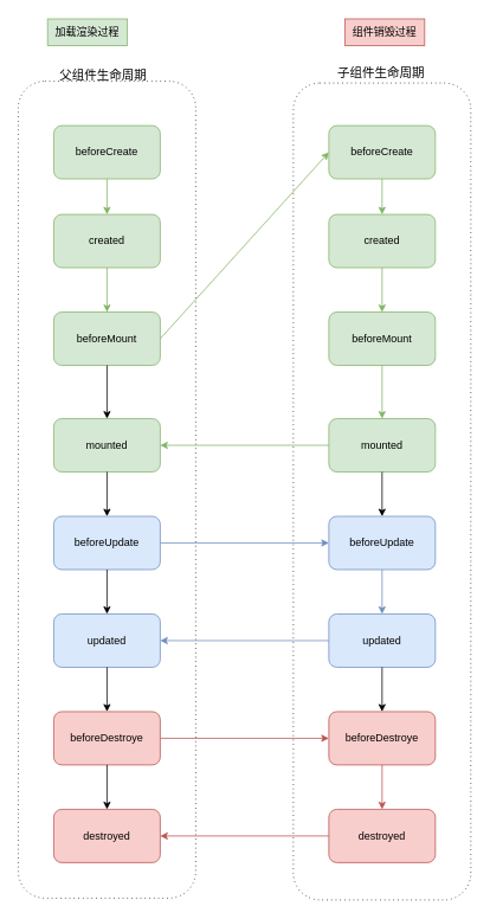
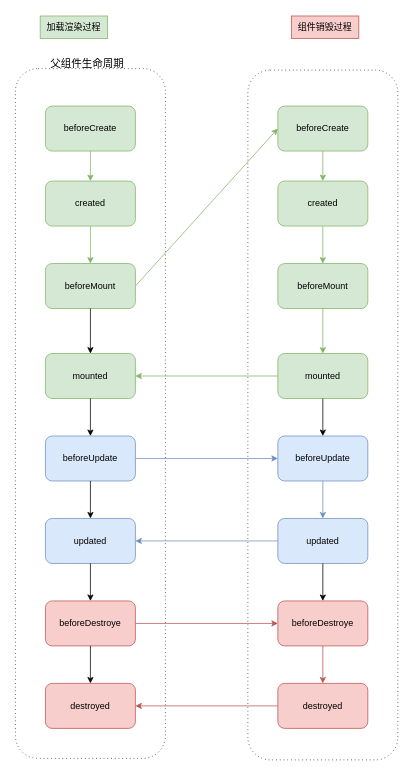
  <mxCell id="0" />
  <mxCell id="1" parent="0" />
  <mxCell id="2" value="" style="shape=ext;rounded=1;html=1;whiteSpace=wrap;dashed=1;dashPattern=1 4;" vertex="1" parent="1"><mxGeometry x="330" y="93" width="200" height="920" as="geometry" /></mxCell>
  <mxCell id="3" value="" style="shape=ext;rounded=1;html=1;whiteSpace=wrap;dashed=1;dashPattern=1 4;" vertex="1" parent="1"><mxGeometry x="20" y="91" width="200" height="920" as="geometry" /></mxCell>
  <mxCell id="4" value="" style="endArrow=classic;html=1;exitX=1;exitY=0.5;exitDx=0;exitDy=0;entryX=0;entryY=0.5;entryDx=0;entryDy=0;fillColor=#d5e8d4;strokeColor=#82b366;" edge="1" parent="1" source="11" target="24"><mxGeometry width="50" height="50" relative="1" as="geometry"><mxPoint x="60" y="1041" as="sourcePoint" /><mxPoint x="370" y="21" as="targetPoint" /></mxGeometry></mxCell>
  <mxCell id="5" style="edgeStyle=orthogonalEdgeStyle;rounded=0;orthogonalLoop=1;jettySize=auto;html=1;fillColor=#d5e8d4;strokeColor=#82b366;" edge="1" parent="1" source="29" target="13"><mxGeometry relative="1" as="geometry" /></mxCell>
  <mxCell id="6" style="edgeStyle=orthogonalEdgeStyle;rounded=0;orthogonalLoop=1;jettySize=auto;html=1;fillColor=#dae8fc;strokeColor=#6c8ebf;" edge="1" parent="1" source="15" target="31"><mxGeometry relative="1" as="geometry" /></mxCell>
  <mxCell id="7" style="edgeStyle=orthogonalEdgeStyle;rounded=0;orthogonalLoop=1;jettySize=auto;html=1;fillColor=#dae8fc;strokeColor=#6c8ebf;" edge="1" parent="1" source="33" target="17"><mxGeometry relative="1" as="geometry" /></mxCell>
  <mxCell id="8" value="beforeCreate" style="rounded=1;whiteSpace=wrap;html=1;fillColor=#d5e8d4;strokeColor=#82b366;" vertex="1" parent="1"><mxGeometry x="60" y="141" width="120" height="60" as="geometry" /></mxCell>
  <mxCell id="9" value="created" style="rounded=1;whiteSpace=wrap;html=1;fillColor=#d5e8d4;strokeColor=#82b366;" vertex="1" parent="1"><mxGeometry x="60" y="241" width="120" height="60" as="geometry" /></mxCell>
  <mxCell id="10" value="" style="edgeStyle=orthogonalEdgeStyle;rounded=0;orthogonalLoop=1;jettySize=auto;html=1;fillColor=#d5e8d4;strokeColor=#82b366;" edge="1" parent="1" source="8" target="9"><mxGeometry relative="1" as="geometry" /></mxCell>
  <mxCell id="11" value="beforeMount" style="rounded=1;whiteSpace=wrap;html=1;fillColor=#d5e8d4;strokeColor=#82b366;" vertex="1" parent="1"><mxGeometry x="60" y="351" width="120" height="60" as="geometry" /></mxCell>
  <mxCell id="12" value="" style="edgeStyle=orthogonalEdgeStyle;rounded=0;orthogonalLoop=1;jettySize=auto;html=1;fillColor=#d5e8d4;strokeColor=#82b366;" edge="1" parent="1" source="9" target="11"><mxGeometry relative="1" as="geometry" /></mxCell>
  <mxCell id="13" value="mounted" style="rounded=1;whiteSpace=wrap;html=1;fillColor=#d5e8d4;strokeColor=#82b366;" vertex="1" parent="1"><mxGeometry x="60" y="471" width="120" height="60" as="geometry" /></mxCell>
  <mxCell id="14" value="" style="edgeStyle=orthogonalEdgeStyle;rounded=0;orthogonalLoop=1;jettySize=auto;html=1;fillColor=#d5e8d4;strokeColor=#000000;" edge="1" parent="1" source="11" target="13"><mxGeometry relative="1" as="geometry" /></mxCell>
  <mxCell id="15" value="beforeUpdate" style="rounded=1;whiteSpace=wrap;html=1;fillColor=#dae8fc;strokeColor=#6c8ebf;" vertex="1" parent="1"><mxGeometry x="60" y="581" width="120" height="60" as="geometry" /></mxCell>
  <mxCell id="16" value="" style="edgeStyle=orthogonalEdgeStyle;rounded=0;orthogonalLoop=1;jettySize=auto;html=1;" edge="1" parent="1" source="13" target="15"><mxGeometry relative="1" as="geometry" /></mxCell>
  <mxCell id="17" value="updated" style="rounded=1;whiteSpace=wrap;html=1;fillColor=#dae8fc;strokeColor=#6c8ebf;" vertex="1" parent="1"><mxGeometry x="60" y="691" width="120" height="60" as="geometry" /></mxCell>
  <mxCell id="18" value="" style="edgeStyle=orthogonalEdgeStyle;rounded=0;orthogonalLoop=1;jettySize=auto;html=1;" edge="1" parent="1" source="15" target="17"><mxGeometry relative="1" as="geometry" /></mxCell>
  <mxCell id="19" style="edgeStyle=orthogonalEdgeStyle;rounded=0;orthogonalLoop=1;jettySize=auto;html=1;strokeColor=#b85450;fillColor=#f8cecc;" edge="1" parent="1" source="20" target="35"><mxGeometry relative="1" as="geometry" /></mxCell>
  <mxCell id="20" value="beforeDestroye" style="rounded=1;whiteSpace=wrap;html=1;fillColor=#f8cecc;strokeColor=#b85450;" vertex="1" parent="1"><mxGeometry x="60" y="801" width="120" height="60" as="geometry" /></mxCell>
  <mxCell id="21" value="" style="edgeStyle=orthogonalEdgeStyle;rounded=0;orthogonalLoop=1;jettySize=auto;html=1;" edge="1" parent="1" source="17" target="20"><mxGeometry relative="1" as="geometry" /></mxCell>
  <mxCell id="22" value="destroyed" style="rounded=1;whiteSpace=wrap;html=1;fillColor=#f8cecc;strokeColor=#b85450;" vertex="1" parent="1"><mxGeometry x="60" y="911" width="120" height="60" as="geometry" /></mxCell>
  <mxCell id="23" value="" style="edgeStyle=orthogonalEdgeStyle;rounded=0;orthogonalLoop=1;jettySize=auto;html=1;" edge="1" parent="1" source="20" target="22"><mxGeometry relative="1" as="geometry" /></mxCell>
  <mxCell id="24" value="beforeCreate" style="rounded=1;whiteSpace=wrap;html=1;fillColor=#d5e8d4;strokeColor=#82b366;" vertex="1" parent="1"><mxGeometry x="370" y="141" width="120" height="60" as="geometry" /></mxCell>
  <mxCell id="25" value="created" style="rounded=1;whiteSpace=wrap;html=1;fillColor=#d5e8d4;strokeColor=#82b366;" vertex="1" parent="1"><mxGeometry x="370" y="241" width="120" height="60" as="geometry" /></mxCell>
  <mxCell id="26" value="" style="edgeStyle=orthogonalEdgeStyle;rounded=0;orthogonalLoop=1;jettySize=auto;html=1;fillColor=#d5e8d4;strokeColor=#82b366;" edge="1" parent="1" source="24" target="25"><mxGeometry relative="1" as="geometry" /></mxCell>
  <mxCell id="27" value="beforeMount" style="rounded=1;whiteSpace=wrap;html=1;fillColor=#d5e8d4;strokeColor=#82b366;" vertex="1" parent="1"><mxGeometry x="370" y="351" width="120" height="60" as="geometry" /></mxCell>
  <mxCell id="28" value="" style="edgeStyle=orthogonalEdgeStyle;rounded=0;orthogonalLoop=1;jettySize=auto;html=1;fillColor=#d5e8d4;strokeColor=#82b366;" edge="1" parent="1" source="25" target="27"><mxGeometry relative="1" as="geometry" /></mxCell>
  <mxCell id="29" value="mounted" style="rounded=1;whiteSpace=wrap;html=1;fillColor=#d5e8d4;strokeColor=#82b366;" vertex="1" parent="1"><mxGeometry x="370" y="471" width="120" height="60" as="geometry" /></mxCell>
  <mxCell id="30" value="" style="edgeStyle=orthogonalEdgeStyle;rounded=0;orthogonalLoop=1;jettySize=auto;html=1;fillColor=#d5e8d4;strokeColor=#82b366;" edge="1" parent="1" source="27" target="29"><mxGeometry relative="1" as="geometry" /></mxCell>
  <mxCell id="31" value="beforeUpdate" style="rounded=1;whiteSpace=wrap;html=1;fillColor=#dae8fc;strokeColor=#6c8ebf;" vertex="1" parent="1"><mxGeometry x="370" y="581" width="120" height="60" as="geometry" /></mxCell>
  <mxCell id="32" value="" style="edgeStyle=orthogonalEdgeStyle;rounded=0;orthogonalLoop=1;jettySize=auto;html=1;" edge="1" parent="1" source="29" target="31"><mxGeometry relative="1" as="geometry" /></mxCell>
  <mxCell id="33" value="updated" style="rounded=1;whiteSpace=wrap;html=1;fillColor=#dae8fc;strokeColor=#6c8ebf;" vertex="1" parent="1"><mxGeometry x="370" y="691" width="120" height="60" as="geometry" /></mxCell>
  <mxCell id="34" value="" style="edgeStyle=orthogonalEdgeStyle;rounded=0;orthogonalLoop=1;jettySize=auto;html=1;fillColor=#dae8fc;strokeColor=#6c8ebf;" edge="1" parent="1" source="31" target="33"><mxGeometry relative="1" as="geometry" /></mxCell>
  <mxCell id="35" value="beforeDestroye" style="rounded=1;whiteSpace=wrap;html=1;fillColor=#f8cecc;strokeColor=#b85450;" vertex="1" parent="1"><mxGeometry x="370" y="801" width="120" height="60" as="geometry" /></mxCell>
  <mxCell id="36" value="" style="edgeStyle=orthogonalEdgeStyle;rounded=0;orthogonalLoop=1;jettySize=auto;html=1;" edge="1" parent="1" source="33" target="35"><mxGeometry relative="1" as="geometry" /></mxCell>
  <mxCell id="37" style="edgeStyle=orthogonalEdgeStyle;rounded=0;orthogonalLoop=1;jettySize=auto;html=1;strokeColor=#b85450;fillColor=#f8cecc;" edge="1" parent="1" source="38" target="22"><mxGeometry relative="1" as="geometry" /></mxCell>
  <mxCell id="38" value="destroyed" style="rounded=1;whiteSpace=wrap;html=1;fillColor=#f8cecc;strokeColor=#b85450;" vertex="1" parent="1"><mxGeometry x="370" y="911" width="120" height="60" as="geometry" /></mxCell>
  <mxCell id="39" value="" style="edgeStyle=orthogonalEdgeStyle;rounded=0;orthogonalLoop=1;jettySize=auto;html=1;fillColor=#f8cecc;strokeColor=#b85450;" edge="1" parent="1" source="35" target="38"><mxGeometry relative="1" as="geometry" /></mxCell>
  <mxCell id="40" value="&lt;font style=&quot;font-size: 14px&quot;&gt;父组件生命周期&lt;/font&gt;" style="text;html=1;resizable=0;points=[];autosize=1;align=left;verticalAlign=top;spacingTop=-4;" vertex="1" parent="1"><mxGeometry x="65" y="73" width="110" height="20" as="geometry" /></mxCell>
- <mxCell id="41" value="&lt;font style=&quot;font-size: 14px&quot;&gt;子组件生命周期&lt;/font&gt;" style="text;html=1;resizable=0;points=[];autosize=1;align=left;verticalAlign=top;spacingTop=-4;" vertex="1" parent="1"><mxGeometry x="378" y="71" width="110" height="20" as="geometry" /></mxCell>
  <mxCell id="42" value="" style="group" vertex="1" connectable="0" parent="1"><mxGeometry x="53" y="20.833" width="425" height="30" as="geometry" /></mxCell>
  <mxCell id="43" value="加载渲染过程" style="whiteSpace=wrap;html=1;fillColor=#d5e8d4;strokeColor=#82b366;rounded=0;" vertex="1" parent="42"><mxGeometry width="90" height="30" as="geometry" /></mxCell>
  <mxCell id="44" value="组件销毁过程" style="whiteSpace=wrap;html=1;fillColor=#f8cecc;strokeColor=#b85450;rounded=0;" vertex="1" parent="42"><mxGeometry x="335" width="90" height="30" as="geometry" /></mxCell>
